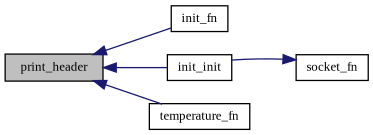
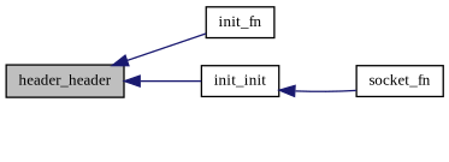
  digraph {
    fontname="Liberation Serif"
    rankdir=LR
    node [color=black fillcolor=white fontname="Liberation Serif" fontsize=10 shape=record style=filled]
    edge [color=midnightblue dir=back fontname="Liberation Serif" fontsize=10 labelfontname=Helvetica labelfontsize=10 style=solid]
-   n1 [fillcolor=grey75 fontcolor=black height=0.2 label=print_header width=0.4]
+   n1 [fillcolor=grey75 fontcolor=black height=0.2 label=header_header width=0.4]
    n2 [height=0.2 label=init_fn width=0.4]
    n3 [height=0.2 label=init_init width=0.4]
-   n4 [height=0.2 label=temperature_fn width=0.4]
    n5 [height=0.2 label=socket_fn width=0.4]
    n1 -> n2
    n1 -> n3
-   n1 -> n4
-   n5 -> n3
+   n3 -> n5
  }
